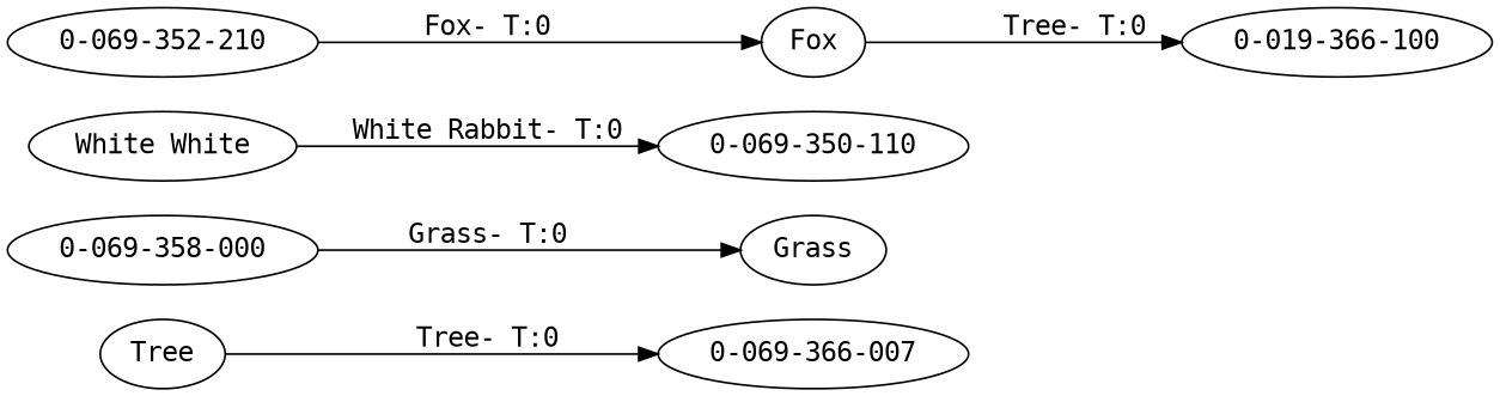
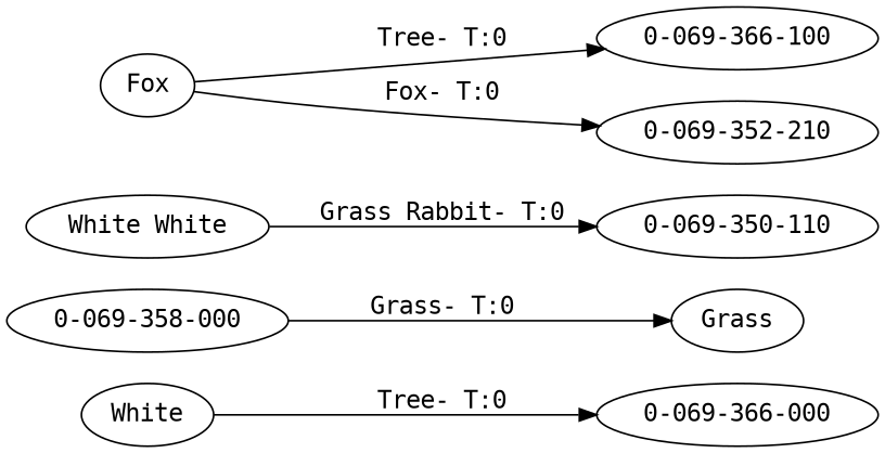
  strict digraph {
    fontname="DejaVu Sans Mono"
    rankdir=LR
    node [fontname="DejaVu Sans Mono"]
    edge [fontname="DejaVu Sans Mono"]
-   Tree
-   "0-069-366-000" [label="0-069-366-007"]
+   Tree [label=White]
+   "0-069-366-000"
    "0-069-358-000"
    Grass
    n5 [label="White White"]
    "0-069-350-110"
    Fox
-   "0-069-366-100" [label="0-019-366-100"]
+   "0-069-366-100"
    "0-069-352-210"
    Tree -> "0-069-366-000" [label="Tree- T:0"]
    "0-069-358-000" -> Grass [label="Grass- T:0"]
-   n5 -> "0-069-350-110" [label="White Rabbit- T:0"]
+   n5 -> "0-069-350-110" [label="Grass Rabbit- T:0"]
    Fox -> "0-069-366-100" [label="Tree- T:0"]
-   "0-069-352-210" -> Fox [label="Fox- T:0"]
+   Fox -> "0-069-352-210" [label="Fox- T:0"]
  }
